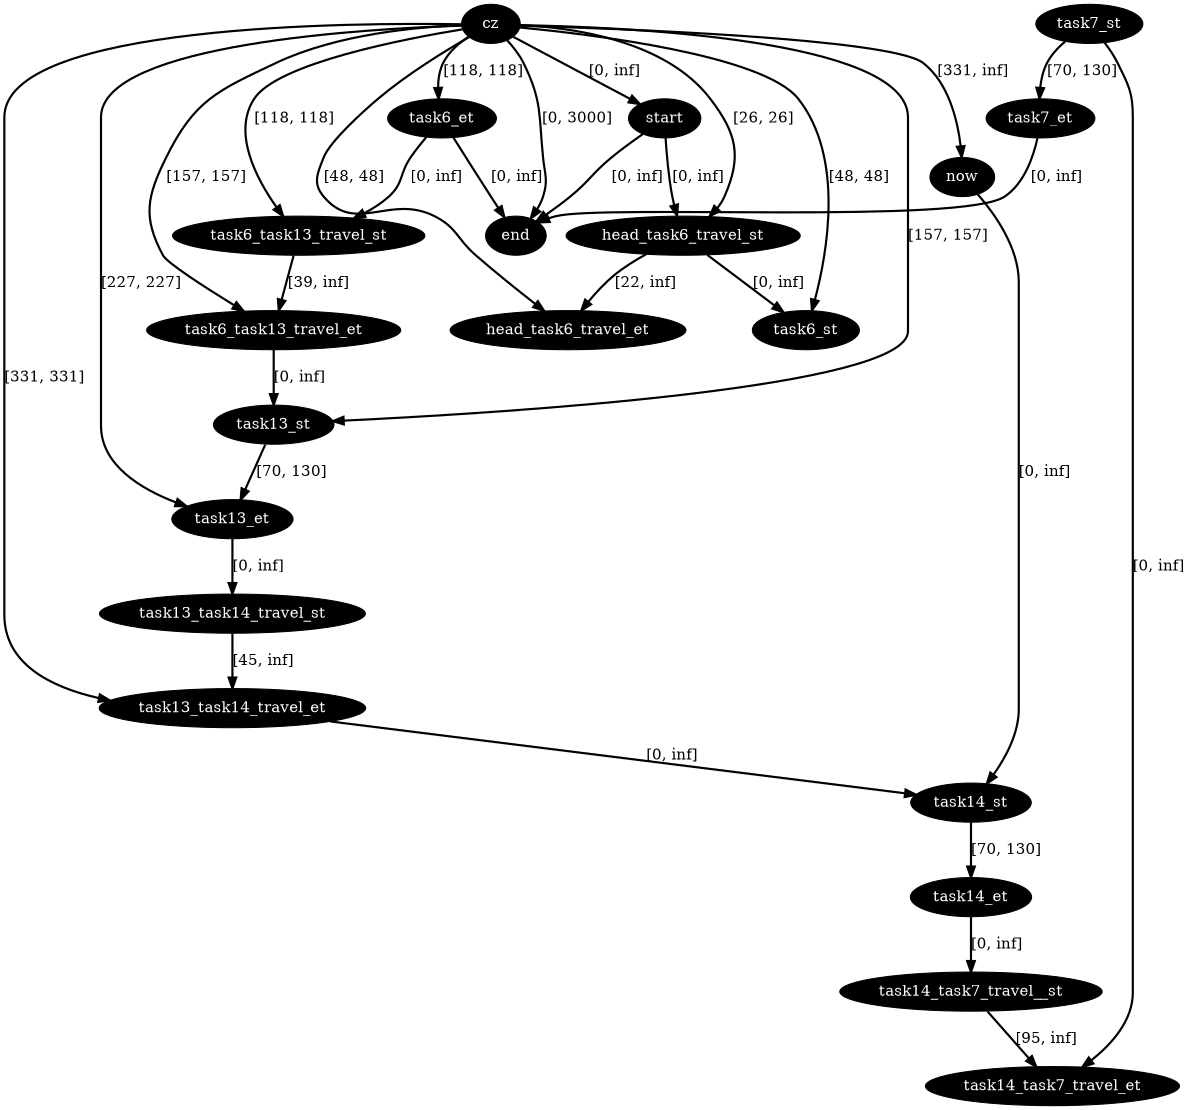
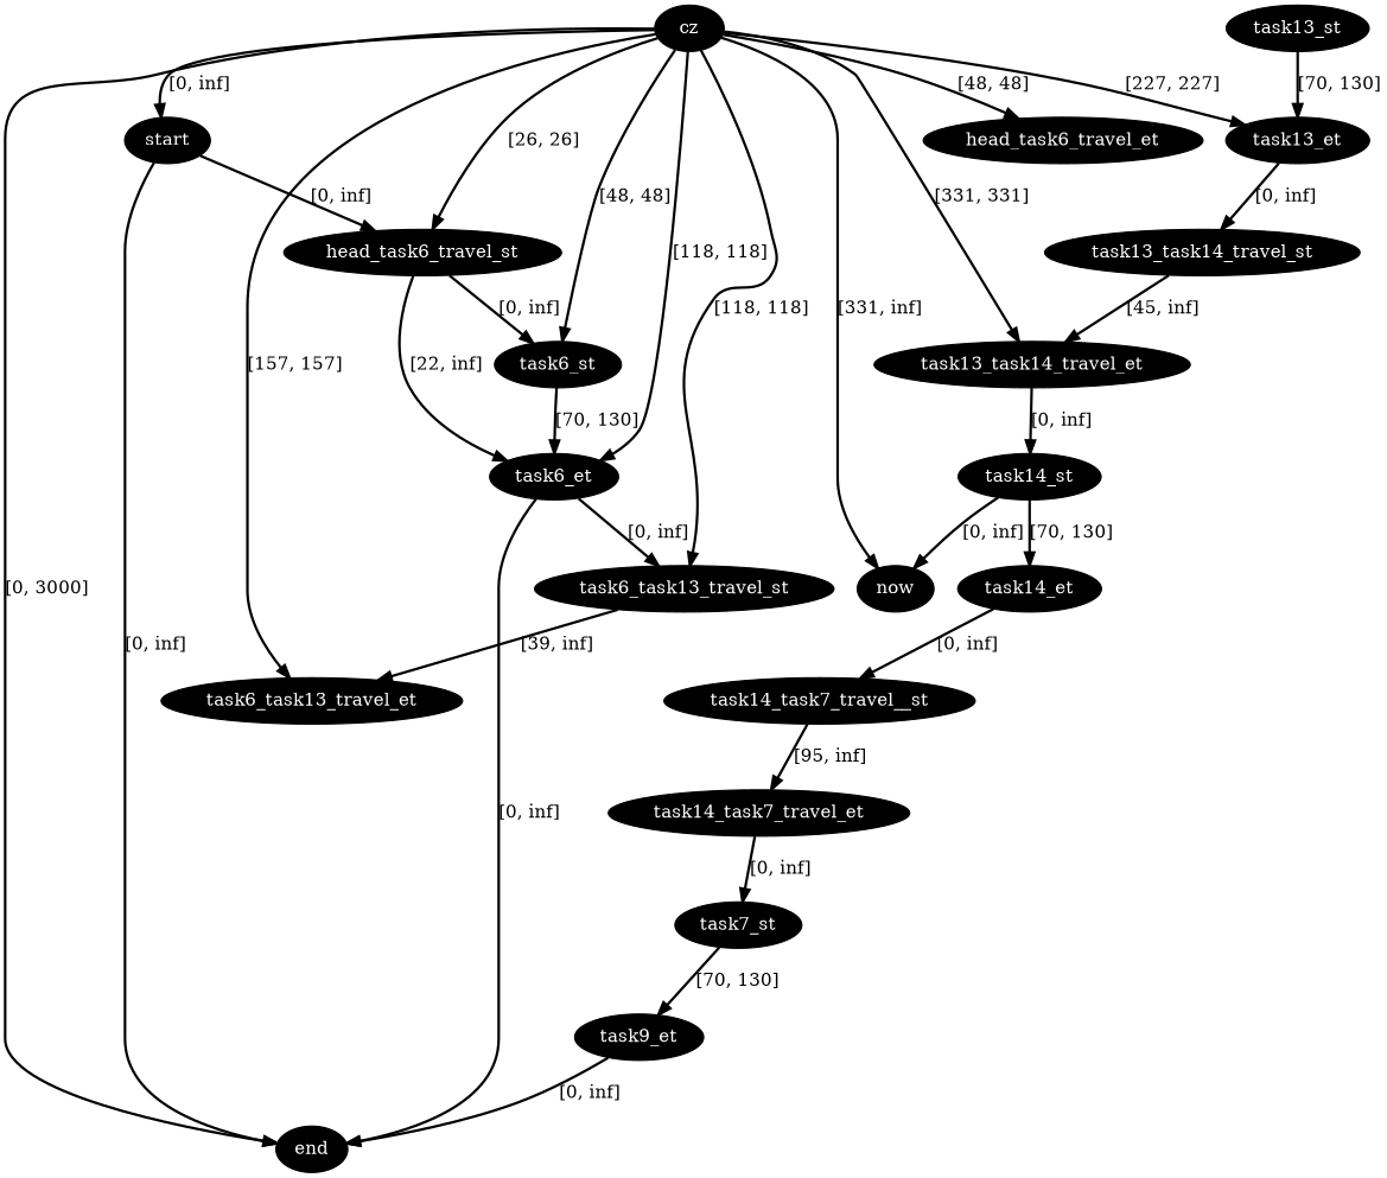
  digraph {
    node [fillcolor=black fontcolor=white style=filled]
    edge [color=black penwidth=2]
    n1 [label=cz]
    n2 [label=start]
    n3 [label=now]
    n4 [label=end]
    n5 [label=head_task6_travel_st]
    n6 [label=head_task6_travel_et]
    n7 [label=task6_st]
    n8 [label=task6_et]
    n9 [label=task13_st]
    n10 [label=task13_et]
    n11 [label=task6_task13_travel_st]
    n12 [label=task6_task13_travel_et]
    n13 [label=task13_task14_travel_et]
    n14 [label=task14_st]
    n15 [label=task13_task14_travel_st]
    n16 [label=task14_et]
    n17 [label=task7_st]
-   n18 [label=task7_et]
+   n18 [label=task9_et]
    n19 [label=task14_task7_travel__st]
    n20 [label=task14_task7_travel_et]
    n1 -> n2 [label="[0, inf]"]
    n1 -> n3 [label="[331, inf]"]
    n1 -> n4 [label="[0, 3000]"]
    n1 -> n5 [label="[26, 26]"]
    n1 -> n6 [label="[48, 48]"]
    n1 -> n7 [label="[48, 48]"]
    n1 -> n8 [label="[118, 118]"]
-   n1 -> n9 [label="[157, 157]"]
    n1 -> n10 [label="[227, 227]"]
    n1 -> n11 [label="[118, 118]"]
    n1 -> n12 [label="[157, 157]"]
    n1 -> n13 [label="[331, 331]"]
    n2 -> n4 [label="[0, inf]"]
    n2 -> n5 [label="[0, inf]"]
-   n3 -> n14 [label="[0, inf]"]
-   n5 -> n6 [label="[22, inf]"]
+   n14 -> n3 [label="[0, inf]"]
+   n5 -> n8 [label="[22, inf]"]
    n5 -> n7 [label="[0, inf]"]
+   n7 -> n8 [label="[70, 130]"]
    n8 -> n4 [label="[0, inf]"]
    n8 -> n11 [label="[0, inf]"]
    n9 -> n10 [label="[70, 130]"]
    n10 -> n15 [label="[0, inf]"]
    n11 -> n12 [label="[39, inf]"]
-   n12 -> n9 [label="[0, inf]"]
    n13 -> n14 [label="[0, inf]"]
    n14 -> n16 [label="[70, 130]"]
    n15 -> n13 [label="[45, inf]"]
    n16 -> n19 [label="[0, inf]"]
    n17 -> n18 [label="[70, 130]"]
    n18 -> n4 [label="[0, inf]"]
    n19 -> n20 [label="[95, inf]"]
-   n17 -> n20 [label="[0, inf]"]
+   n20 -> n17 [label="[0, inf]"]
  }
